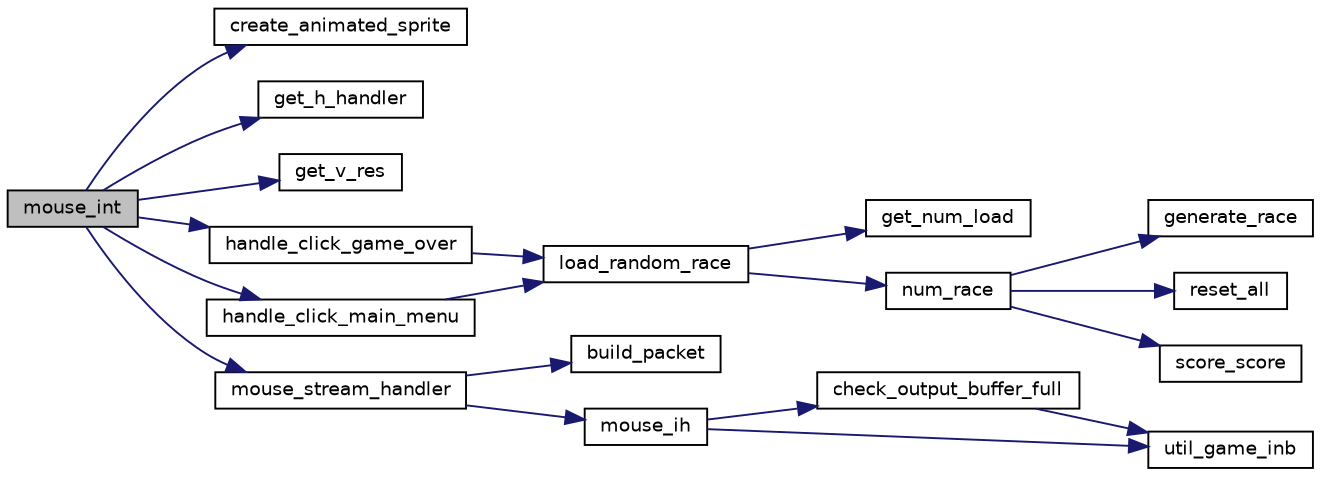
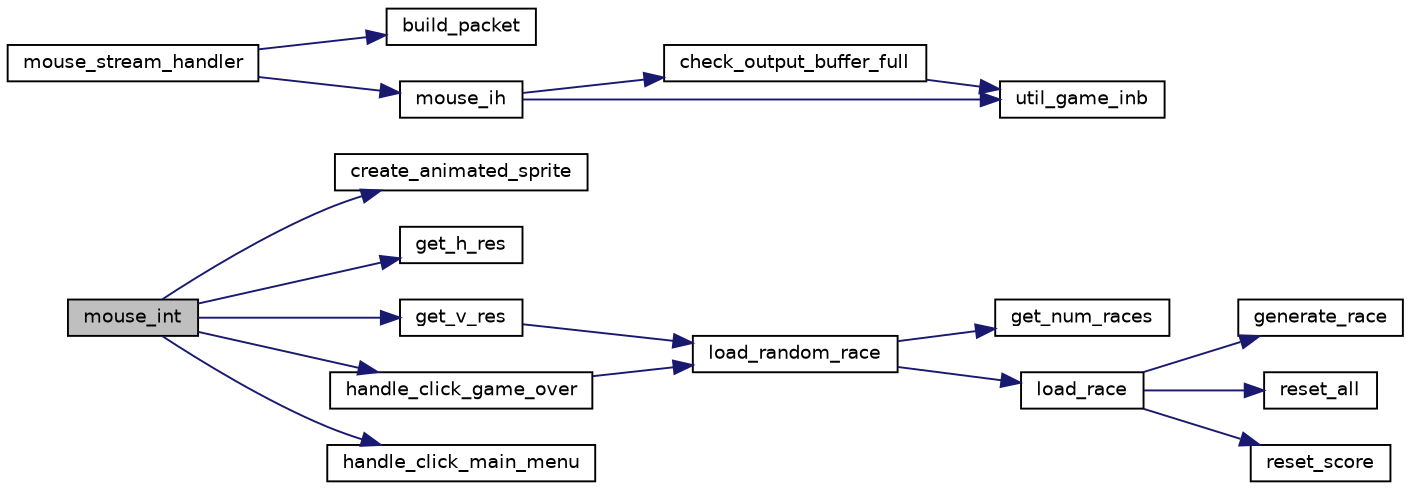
  digraph {
    rankdir=LR
    node [color=black fillcolor=white fontname=Helvetica fontsize=10 shape=record style=filled]
    edge [color=midnightblue fontname=Helvetica fontsize=10 labelfontname=Helvetica labelfontsize=10 style=solid]
    n1 [fillcolor=grey75 fontcolor=black height=0.2 label=mouse_int width=0.4]
    n2 [height=0.2 label=create_animated_sprite width=0.4]
-   n3 [height=0.2 label=get_h_handler width=0.4]
+   n3 [height=0.2 label=get_h_res width=0.4]
    n4 [height=0.2 label=get_v_res width=0.4]
    n5 [height=0.2 label=handle_click_game_over width=0.4]
    n6 [height=0.2 label=handle_click_main_menu width=0.4]
    n7 [height=0.2 label=mouse_stream_handler width=0.4]
    n8 [height=0.2 label=load_random_race width=0.4]
    n9 [height=0.2 label=build_packet width=0.4]
    n10 [height=0.2 label=mouse_ih width=0.4]
-   n11 [height=0.2 label=get_num_load width=0.4]
-   n12 [height=0.2 label=num_race width=0.4]
+   n11 [height=0.2 label=get_num_races width=0.4]
+   n12 [height=0.2 label=load_race width=0.4]
    n13 [height=0.2 label=generate_race width=0.4]
    n14 [height=0.2 label=reset_all width=0.4]
-   n15 [height=0.2 label=score_score width=0.4]
+   n15 [height=0.2 label=reset_score width=0.4]
    n16 [height=0.2 label=check_output_buffer_full width=0.4]
    n17 [height=0.2 label=util_game_inb width=0.4]
    n1 -> n2
    n1 -> n3
    n1 -> n4
    n1 -> n5
    n1 -> n6
-   n1 -> n7
    n5 -> n8
-   n6 -> n8
+   n4 -> n8
    n7 -> n9
    n7 -> n10
    n8 -> n11
    n8 -> n12
    n10 -> n16
    n10 -> n17
    n12 -> n13
    n12 -> n14
    n12 -> n15
    n16 -> n17
  }
